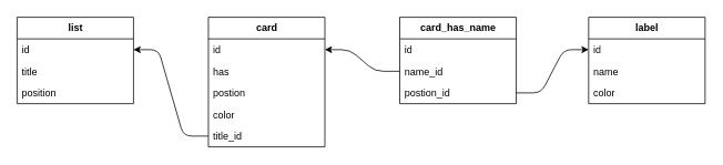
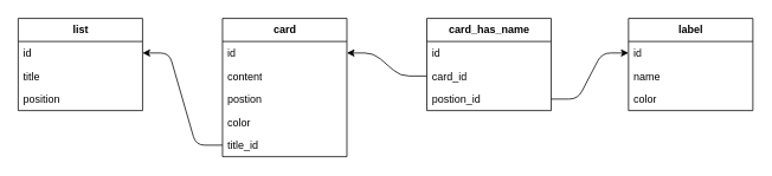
  <mxCell id="0" />
  <mxCell id="1" parent="0" />
  <mxCell id="2" value="&lt;span style=&quot;font-weight: 700;&quot;&gt;list&lt;/span&gt;" style="swimlane;fontStyle=0;childLayout=stackLayout;horizontal=1;startSize=26;fillColor=none;horizontalStack=0;resizeParent=1;resizeParentMax=0;resizeLast=0;collapsible=1;marginBottom=0;html=1;labelBorderColor=none;fontSize=12;" vertex="1" parent="1"><mxGeometry y="20" width="140" height="104" as="geometry" x="20" /></mxCell>
  <mxCell id="3" value="id" style="text;strokeColor=none;fillColor=none;align=left;verticalAlign=top;spacingLeft=4;spacingRight=4;overflow=hidden;rotatable=0;points=[[0,0.5],[1,0.5]];portConstraint=eastwest;whiteSpace=wrap;html=1;labelBorderColor=none;fontSize=12;" vertex="1" parent="2"><mxGeometry y="26" width="140" height="26" as="geometry" /></mxCell>
  <mxCell id="4" value="title" style="text;strokeColor=none;fillColor=none;align=left;verticalAlign=top;spacingLeft=4;spacingRight=4;overflow=hidden;rotatable=0;points=[[0,0.5],[1,0.5]];portConstraint=eastwest;whiteSpace=wrap;html=1;labelBorderColor=none;fontSize=12;" vertex="1" parent="2"><mxGeometry y="52" width="140" height="26" as="geometry" /></mxCell>
  <mxCell id="5" value="position" style="text;strokeColor=none;fillColor=none;align=left;verticalAlign=top;spacingLeft=4;spacingRight=4;overflow=hidden;rotatable=0;points=[[0,0.5],[1,0.5]];portConstraint=eastwest;whiteSpace=wrap;html=1;labelBorderColor=none;fontSize=12;" vertex="1" parent="2"><mxGeometry y="78" width="140" height="26" as="geometry" /></mxCell>
  <mxCell id="6" value="&lt;span style=&quot;font-weight: 700;&quot;&gt;label&lt;/span&gt;" style="swimlane;fontStyle=0;childLayout=stackLayout;horizontal=1;startSize=26;fillColor=none;horizontalStack=0;resizeParent=1;resizeParentMax=0;resizeLast=0;collapsible=1;marginBottom=0;html=1;labelBorderColor=none;fontSize=12;" vertex="1" parent="1"><mxGeometry x="707" y="20" width="140" height="104" as="geometry" /></mxCell>
  <mxCell id="7" value="id" style="text;strokeColor=none;fillColor=none;align=left;verticalAlign=top;spacingLeft=4;spacingRight=4;overflow=hidden;rotatable=0;points=[[0,0.5],[1,0.5]];portConstraint=eastwest;whiteSpace=wrap;html=1;labelBorderColor=none;fontSize=12;" vertex="1" parent="6"><mxGeometry y="26" width="140" height="26" as="geometry" /></mxCell>
  <mxCell id="8" value="name" style="text;strokeColor=none;fillColor=none;align=left;verticalAlign=top;spacingLeft=4;spacingRight=4;overflow=hidden;rotatable=0;points=[[0,0.5],[1,0.5]];portConstraint=eastwest;whiteSpace=wrap;html=1;labelBorderColor=none;fontSize=12;" vertex="1" parent="6"><mxGeometry y="52" width="140" height="26" as="geometry" /></mxCell>
  <mxCell id="9" value="color" style="text;strokeColor=none;fillColor=none;align=left;verticalAlign=top;spacingLeft=4;spacingRight=4;overflow=hidden;rotatable=0;points=[[0,0.5],[1,0.5]];portConstraint=eastwest;whiteSpace=wrap;html=1;labelBorderColor=none;fontSize=12;" vertex="1" parent="6"><mxGeometry y="78" width="140" height="26" as="geometry" /></mxCell>
  <mxCell id="10" value="&lt;span style=&quot;font-weight: 700;&quot;&gt;card_has_name&lt;/span&gt;" style="swimlane;fontStyle=0;childLayout=stackLayout;horizontal=1;startSize=26;fillColor=none;horizontalStack=0;resizeParent=1;resizeParentMax=0;resizeLast=0;collapsible=1;marginBottom=0;html=1;labelBorderColor=none;fontSize=12;" vertex="1" parent="1"><mxGeometry x="480" y="20" width="140" height="104" as="geometry" /></mxCell>
  <mxCell id="11" value="id" style="text;strokeColor=none;fillColor=none;align=left;verticalAlign=top;spacingLeft=4;spacingRight=4;overflow=hidden;rotatable=0;points=[[0,0.5],[1,0.5]];portConstraint=eastwest;whiteSpace=wrap;html=1;labelBorderColor=none;fontSize=12;" vertex="1" parent="10"><mxGeometry y="26" width="140" height="26" as="geometry" /></mxCell>
- <mxCell id="12" value="name_id" style="text;strokeColor=none;fillColor=none;align=left;verticalAlign=top;spacingLeft=4;spacingRight=4;overflow=hidden;rotatable=0;points=[[0,0.5],[1,0.5]];portConstraint=eastwest;whiteSpace=wrap;html=1;labelBorderColor=none;fontSize=12;" vertex="1" parent="10"><mxGeometry y="52" width="140" height="26" as="geometry" /></mxCell>
+ <mxCell id="12" value="card_id" style="text;strokeColor=none;fillColor=none;align=left;verticalAlign=top;spacingLeft=4;spacingRight=4;overflow=hidden;rotatable=0;points=[[0,0.5],[1,0.5]];portConstraint=eastwest;whiteSpace=wrap;html=1;labelBorderColor=none;fontSize=12;" vertex="1" parent="10"><mxGeometry y="52" width="140" height="26" as="geometry" /></mxCell>
  <mxCell id="13" value="postion_id" style="text;strokeColor=none;fillColor=none;align=left;verticalAlign=top;spacingLeft=4;spacingRight=4;overflow=hidden;rotatable=0;points=[[0,0.5],[1,0.5]];portConstraint=eastwest;whiteSpace=wrap;html=1;labelBorderColor=none;fontSize=12;" vertex="1" parent="10"><mxGeometry y="78" width="140" height="26" as="geometry" /></mxCell>
  <mxCell id="14" value="&lt;span style=&quot;font-weight: 700;&quot;&gt;card&lt;/span&gt;" style="swimlane;fontStyle=0;childLayout=stackLayout;horizontal=1;startSize=26;fillColor=none;horizontalStack=0;resizeParent=1;resizeParentMax=0;resizeLast=0;collapsible=1;marginBottom=0;html=1;labelBorderColor=none;fontSize=12;" vertex="1" parent="1"><mxGeometry x="250" y="20" width="140" height="156" as="geometry" /></mxCell>
  <mxCell id="15" value="id" style="text;strokeColor=none;fillColor=none;align=left;verticalAlign=top;spacingLeft=4;spacingRight=4;overflow=hidden;rotatable=0;points=[[0,0.5],[1,0.5]];portConstraint=eastwest;whiteSpace=wrap;html=1;labelBorderColor=none;fontSize=12;" vertex="1" parent="14"><mxGeometry y="26" width="140" height="26" as="geometry" /></mxCell>
- <mxCell id="16" value="has" style="text;strokeColor=none;fillColor=none;align=left;verticalAlign=top;spacingLeft=4;spacingRight=4;overflow=hidden;rotatable=0;points=[[0,0.5],[1,0.5]];portConstraint=eastwest;whiteSpace=wrap;html=1;labelBorderColor=none;fontSize=12;" vertex="1" parent="14"><mxGeometry y="52" width="140" height="26" as="geometry" /></mxCell>
+ <mxCell id="16" value="content" style="text;strokeColor=none;fillColor=none;align=left;verticalAlign=top;spacingLeft=4;spacingRight=4;overflow=hidden;rotatable=0;points=[[0,0.5],[1,0.5]];portConstraint=eastwest;whiteSpace=wrap;html=1;labelBorderColor=none;fontSize=12;" vertex="1" parent="14"><mxGeometry y="52" width="140" height="26" as="geometry" /></mxCell>
  <mxCell id="17" value="postion" style="text;strokeColor=none;fillColor=none;align=left;verticalAlign=top;spacingLeft=4;spacingRight=4;overflow=hidden;rotatable=0;points=[[0,0.5],[1,0.5]];portConstraint=eastwest;whiteSpace=wrap;html=1;labelBorderColor=none;fontSize=12;" vertex="1" parent="14"><mxGeometry y="78" width="140" height="26" as="geometry" /></mxCell>
  <mxCell id="18" value="color" style="text;strokeColor=none;fillColor=none;align=left;verticalAlign=top;spacingLeft=4;spacingRight=4;overflow=hidden;rotatable=0;points=[[0,0.5],[1,0.5]];portConstraint=eastwest;whiteSpace=wrap;html=1;labelBorderColor=none;fontSize=12;" vertex="1" parent="14"><mxGeometry y="104" width="140" height="26" as="geometry" /></mxCell>
  <mxCell id="19" value="title_id" style="text;strokeColor=none;fillColor=none;align=left;verticalAlign=top;spacingLeft=4;spacingRight=4;overflow=hidden;rotatable=0;points=[[0,0.5],[1,0.5]];portConstraint=eastwest;whiteSpace=wrap;html=1;labelBorderColor=none;fontSize=12;" vertex="1" parent="14"><mxGeometry y="130" width="140" height="26" as="geometry" /></mxCell>
  <mxCell id="20" style="edgeStyle=entityRelationEdgeStyle;html=1;exitX=0;exitY=0.5;exitDx=0;exitDy=0;entryX=1;entryY=0.5;entryDx=0;entryDy=0;fontSize=12;" edge="1" parent="1" source="19" target="3"><mxGeometry relative="1" as="geometry" /></mxCell>
  <mxCell id="21" style="edgeStyle=entityRelationEdgeStyle;html=1;exitX=0;exitY=0.5;exitDx=0;exitDy=0;entryX=1;entryY=0.5;entryDx=0;entryDy=0;fontSize=12;" edge="1" parent="1" source="12" target="15"><mxGeometry relative="1" as="geometry" /></mxCell>
  <mxCell id="22" style="edgeStyle=entityRelationEdgeStyle;html=1;entryX=0;entryY=0.5;entryDx=0;entryDy=0;fontSize=12;" edge="1" parent="1" source="13" target="7"><mxGeometry relative="1" as="geometry" /></mxCell>
